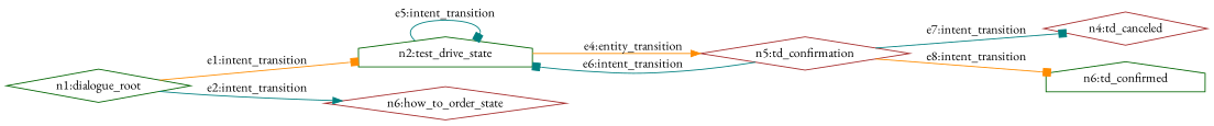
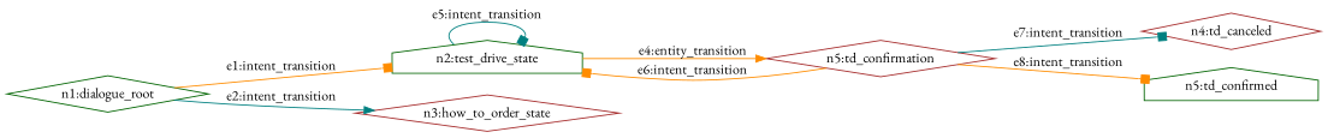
  strict digraph {
    fontname="EB Garamond"
    rankdir=LR
    node [color=darkgreen fontname="EB Garamond" shape=diamond]
    edge [arrowhead=box color=darkorange fontname="EB Garamond"]
    n1 [label="n1:dialogue_root"]
    n2 [label="n2:test_drive_state" shape=house]
-   n3 [color=brown label="n6:how_to_order_state"]
+   n3 [color=brown label="n3:how_to_order_state"]
    n4 [color=brown label="n5:td_confirmation"]
    n5 [color=brown label="n4:td_canceled"]
-   n6 [label="n6:td_confirmed" shape=house]
+   n6 [label="n5:td_confirmed" shape=house]
    n1 -> n2 [label="e1:intent_transition"]
    n1 -> n3 [arrowhead=normal color=teal label="e2:intent_transition"]
    n2 -> n2 [color=teal label="e5:intent_transition"]
    n2 -> n4 [arrowhead=normal label="e4:entity_transition"]
-   n4 -> n2 [color=teal label="e6:intent_transition"]
+   n4 -> n2 [label="e6:intent_transition"]
    n4 -> n5 [color=teal label="e7:intent_transition"]
    n4 -> n6 [label="e8:intent_transition"]
  }
